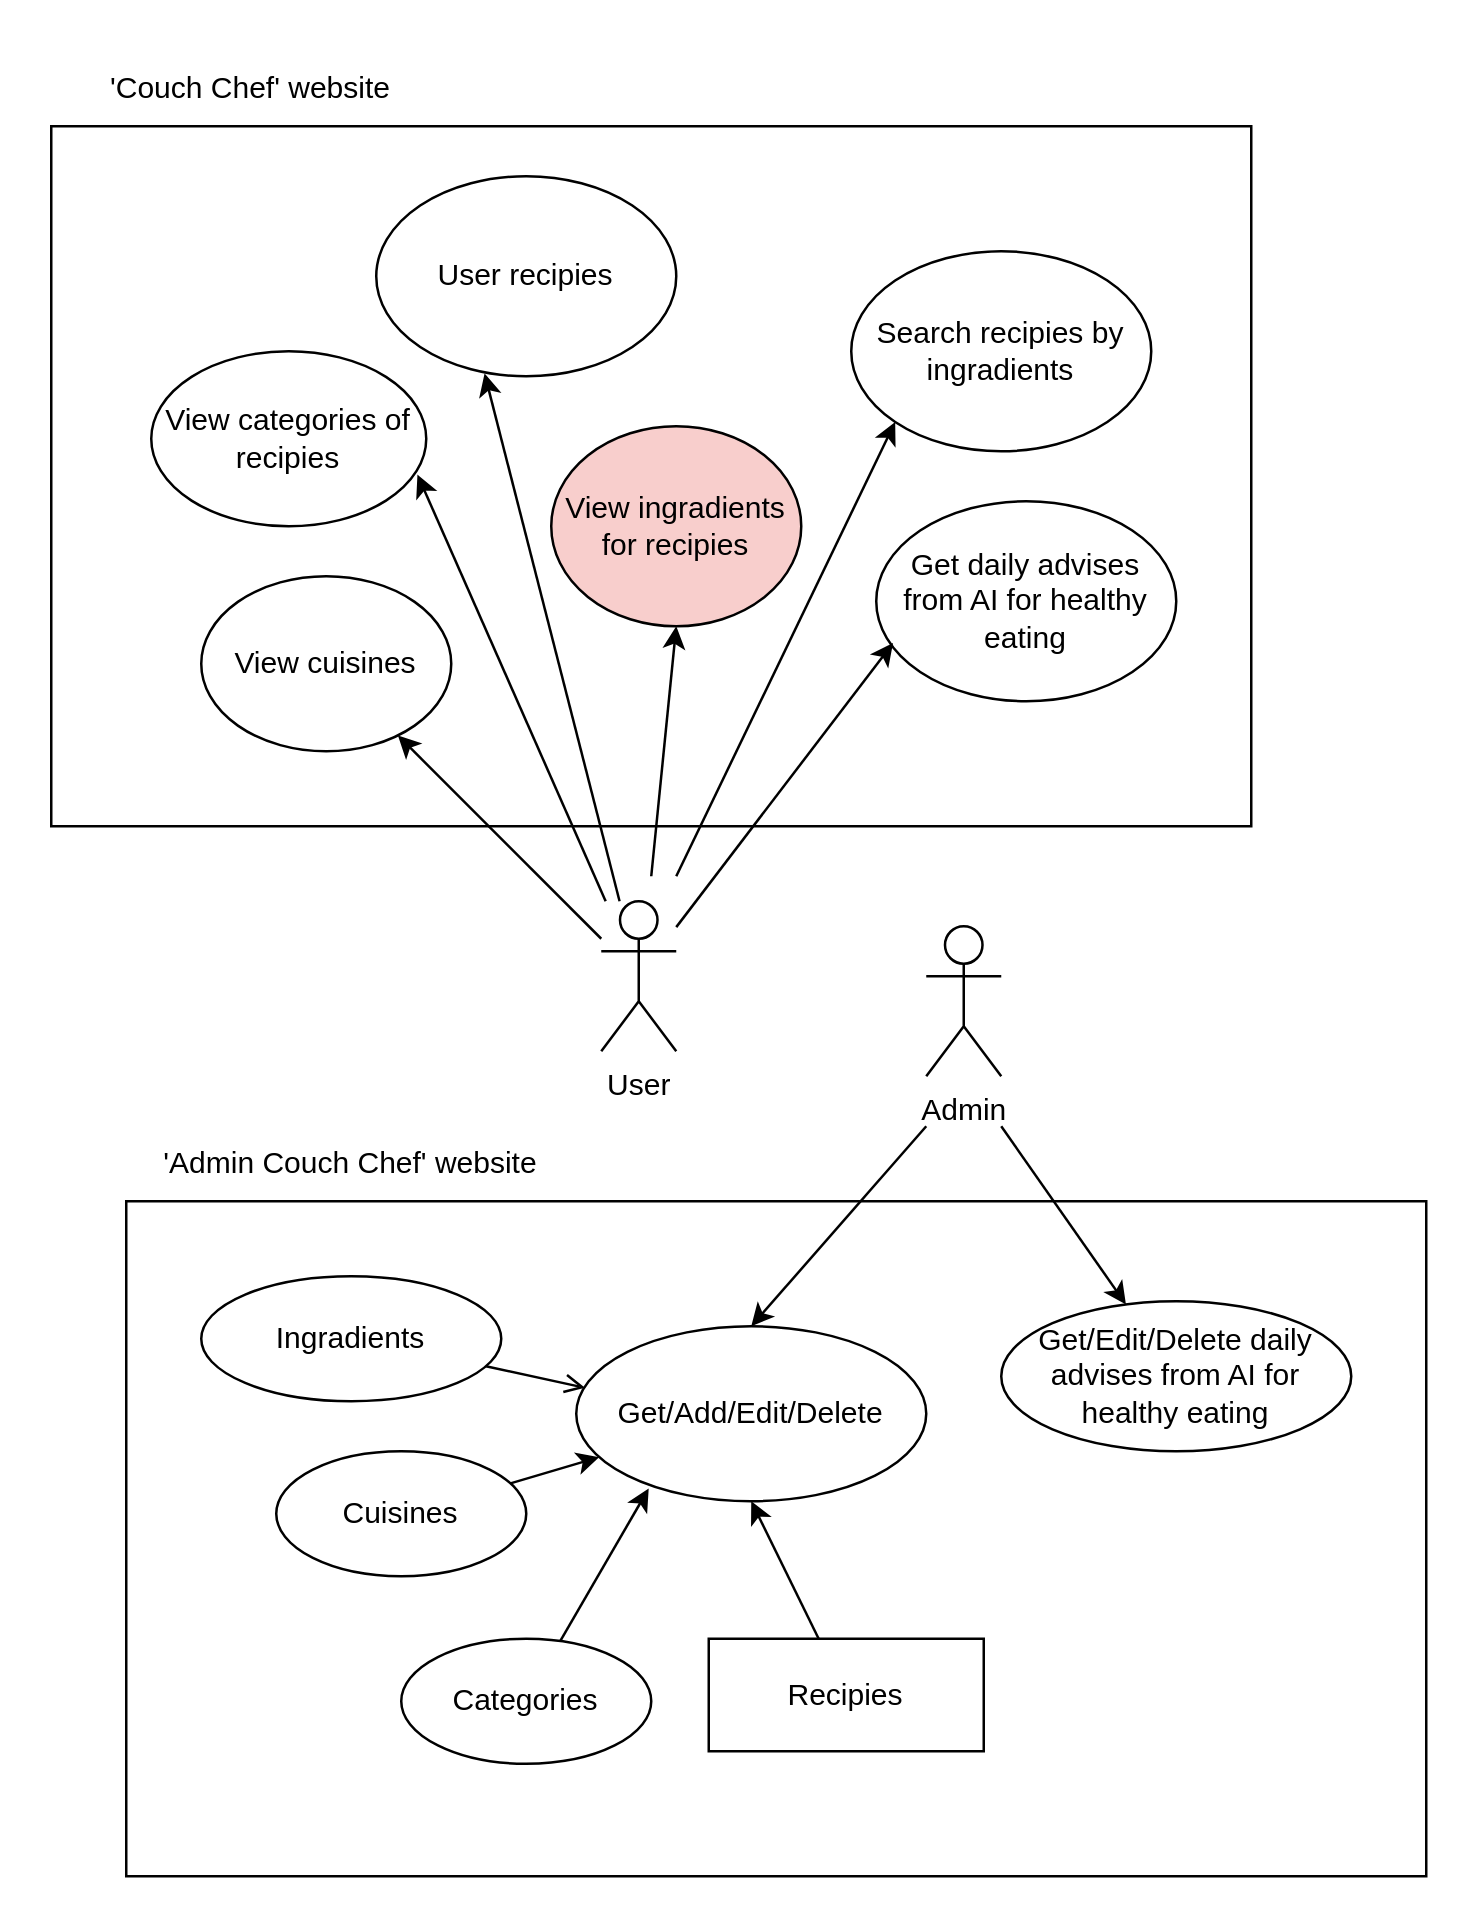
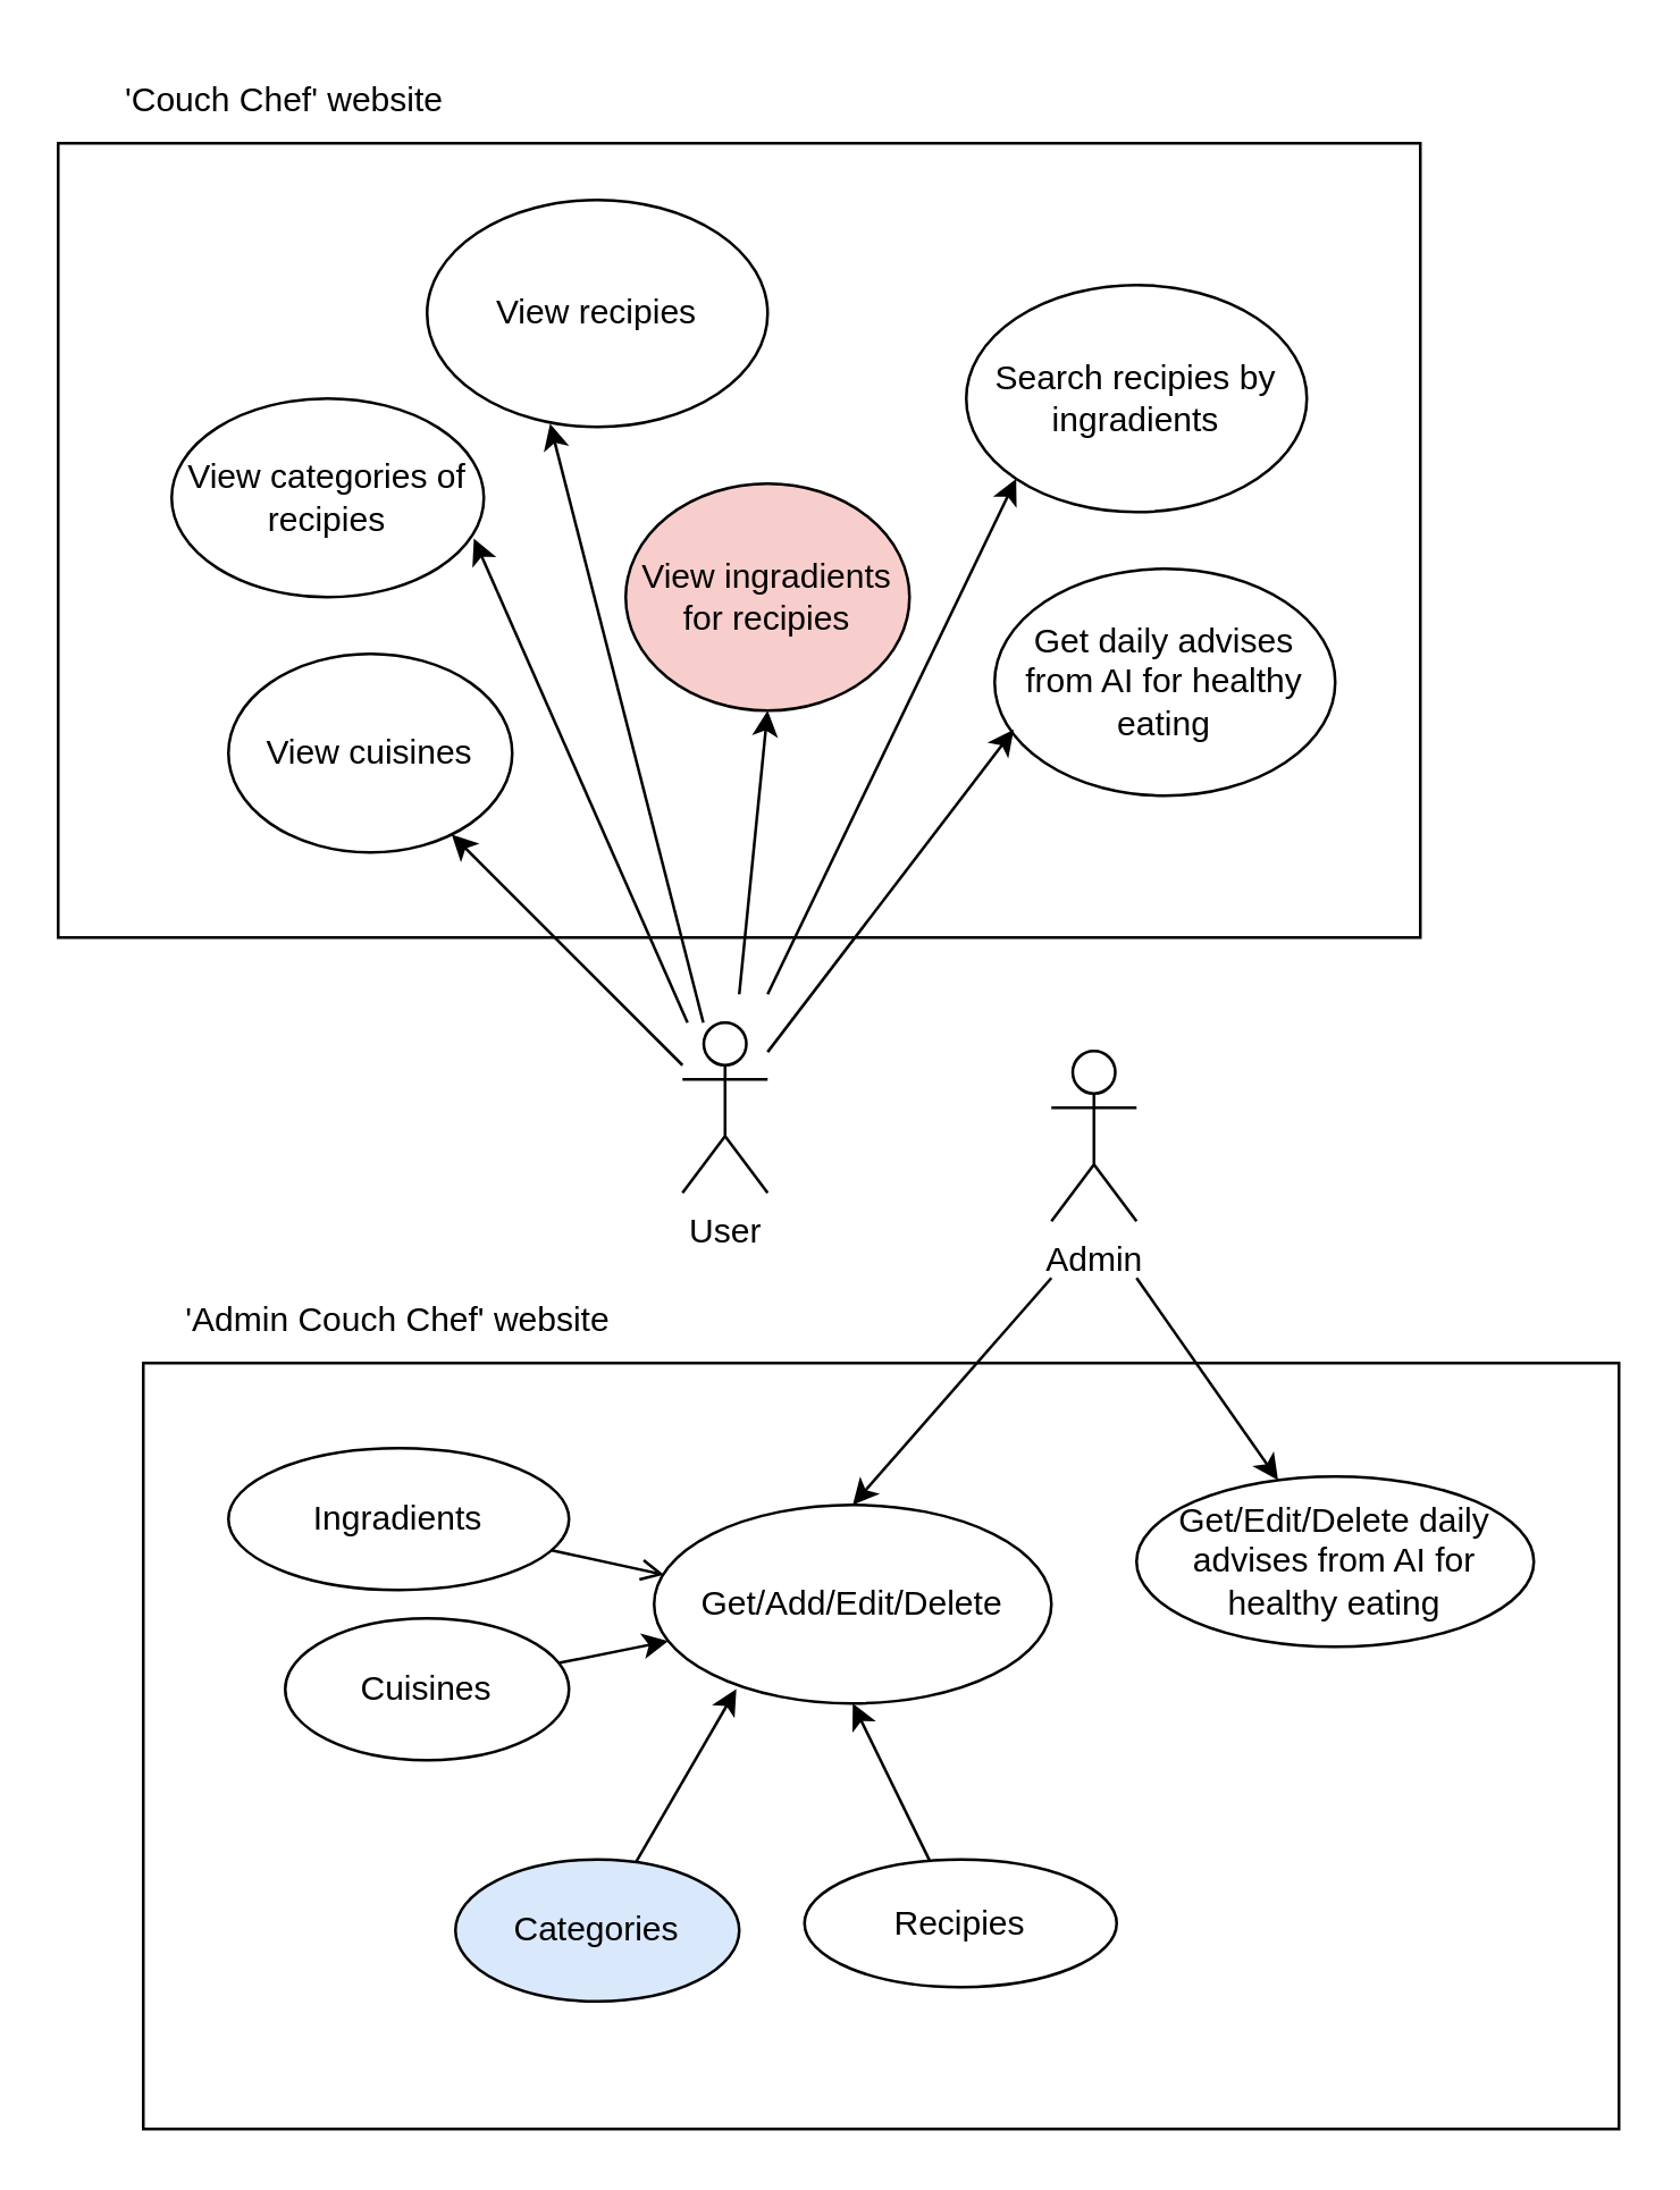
  <mxCell id="0" />
  <mxCell id="1" parent="0" />
  <mxCell id="2" value="" style="rounded=0;whiteSpace=wrap;html=1;" vertex="1" parent="1"><mxGeometry x="50" y="480" width="520" height="270" as="geometry" /></mxCell>
  <mxCell id="3" value="" style="rounded=0;whiteSpace=wrap;html=1;" vertex="1" parent="1"><mxGeometry x="20" y="50" width="480" height="280" as="geometry" /></mxCell>
  <mxCell id="4" style="rounded=0;orthogonalLoop=1;jettySize=auto;html=1;" edge="1" parent="1" source="5" target="6"><mxGeometry relative="1" as="geometry" /></mxCell>
  <mxCell id="5" value="User" style="shape=umlActor;verticalLabelPosition=bottom;verticalAlign=top;html=1;outlineConnect=0;" vertex="1" parent="1"><mxGeometry x="240" y="360" width="30" height="60" as="geometry" /></mxCell>
  <mxCell id="6" value="View cuisines" style="ellipse;whiteSpace=wrap;html=1;" vertex="1" parent="1"><mxGeometry x="80" y="230" width="100" height="70" as="geometry" /></mxCell>
  <mxCell id="7" value="View ingradients for recipies" style="ellipse;whiteSpace=wrap;html=1;fillColor=#f8cecc;" vertex="1" parent="1"><mxGeometry x="220" y="170" width="100" height="80" as="geometry" /></mxCell>
  <mxCell id="8" value="View categories of recipies" style="ellipse;whiteSpace=wrap;html=1;" vertex="1" parent="1"><mxGeometry x="60" y="140" width="110" height="70" as="geometry" /></mxCell>
  <mxCell id="9" value="Get daily advises from AI for healthy eating" style="ellipse;whiteSpace=wrap;html=1;" vertex="1" parent="1"><mxGeometry x="350" y="200" width="120" height="80" as="geometry" /></mxCell>
  <mxCell id="10" value="Search recipies by ingradients" style="ellipse;whiteSpace=wrap;html=1;" vertex="1" parent="1"><mxGeometry x="340" y="100" width="120" height="80" as="geometry" /></mxCell>
- <mxCell id="11" value="User recipies" style="ellipse;whiteSpace=wrap;html=1;" vertex="1" parent="1"><mxGeometry x="150" y="70" width="120" height="80" as="geometry" /></mxCell>
+ <mxCell id="11" value="View recipies" style="ellipse;whiteSpace=wrap;html=1;" vertex="1" parent="1"><mxGeometry x="150" y="70" width="120" height="80" as="geometry" /></mxCell>
  <mxCell id="12" value="" style="endArrow=classic;html=1;rounded=0;entryX=0.5;entryY=1;entryDx=0;entryDy=0;" edge="1" parent="1" target="7"><mxGeometry width="50" height="50" relative="1" as="geometry"><mxPoint x="260" y="350" as="sourcePoint" /><mxPoint x="360" y="180" as="targetPoint" /></mxGeometry></mxCell>
  <mxCell id="13" value="" style="endArrow=classic;html=1;rounded=0;entryX=0;entryY=1;entryDx=0;entryDy=0;" edge="1" parent="1" target="10"><mxGeometry width="50" height="50" relative="1" as="geometry"><mxPoint x="270" y="350" as="sourcePoint" /><mxPoint x="362" y="162" as="targetPoint" /></mxGeometry></mxCell>
  <mxCell id="14" value="" style="endArrow=classic;html=1;rounded=0;entryX=0.056;entryY=0.709;entryDx=0;entryDy=0;entryPerimeter=0;" edge="1" parent="1" source="5" target="9"><mxGeometry width="50" height="50" relative="1" as="geometry"><mxPoint x="280" y="220" as="sourcePoint" /><mxPoint x="372" y="172" as="targetPoint" /></mxGeometry></mxCell>
  <mxCell id="15" style="rounded=0;orthogonalLoop=1;jettySize=auto;html=1;entryX=0.361;entryY=0.986;entryDx=0;entryDy=0;entryPerimeter=0;" edge="1" parent="1" source="5" target="11"><mxGeometry relative="1" as="geometry"><mxPoint x="250" y="170" as="sourcePoint" /></mxGeometry></mxCell>
  <mxCell id="16" style="rounded=0;orthogonalLoop=1;jettySize=auto;html=1;entryX=0.968;entryY=0.705;entryDx=0;entryDy=0;entryPerimeter=0;" edge="1" parent="1" source="5" target="8"><mxGeometry relative="1" as="geometry"><mxPoint x="230" y="200" as="sourcePoint" /></mxGeometry></mxCell>
  <mxCell id="17" value="'Couch Chef' website" style="text;html=1;align=center;verticalAlign=middle;whiteSpace=wrap;rounded=0;" vertex="1" parent="1"><mxGeometry x="40" y="20" width="120" height="30" as="geometry" /></mxCell>
  <mxCell id="18" style="rounded=0;orthogonalLoop=1;jettySize=auto;html=1;" edge="1" parent="1" target="29"><mxGeometry relative="1" as="geometry"><mxPoint x="400" y="450" as="sourcePoint" /></mxGeometry></mxCell>
  <mxCell id="19" style="rounded=0;orthogonalLoop=1;jettySize=auto;html=1;entryX=0.5;entryY=0;entryDx=0;entryDy=0;" edge="1" parent="1" target="21"><mxGeometry relative="1" as="geometry"><mxPoint x="370" y="450" as="sourcePoint" /></mxGeometry></mxCell>
  <mxCell id="20" value="Admin" style="shape=umlActor;verticalLabelPosition=bottom;verticalAlign=top;html=1;outlineConnect=0;" vertex="1" parent="1"><mxGeometry x="370" y="370" width="30" height="60" as="geometry" /></mxCell>
  <mxCell id="21" value="Get/Add/Edit/Delete" style="ellipse;whiteSpace=wrap;html=1;" vertex="1" parent="1"><mxGeometry x="230" y="530" width="140" height="70" as="geometry" /></mxCell>
  <mxCell id="22" value="Ingradients" style="ellipse;whiteSpace=wrap;html=1;" vertex="1" parent="1"><mxGeometry x="80" y="510" width="120" height="50" as="geometry" /></mxCell>
  <mxCell id="23" style="rounded=0;orthogonalLoop=1;jettySize=auto;html=1;" edge="1" parent="1" source="24" target="21"><mxGeometry relative="1" as="geometry" /></mxCell>
- <mxCell id="24" value="Cuisines" style="ellipse;whiteSpace=wrap;html=1;" vertex="1" parent="1"><mxGeometry x="110" y="580" width="100" height="50" as="geometry" /></mxCell>
+ <mxCell id="24" value="Cuisines" style="ellipse;whiteSpace=wrap;html=1;" vertex="1" parent="1"><mxGeometry x="100" y="570" width="100" height="50" as="geometry" /></mxCell>
  <mxCell id="25" style="rounded=0;orthogonalLoop=1;jettySize=auto;html=1;entryX=0.207;entryY=0.927;entryDx=0;entryDy=0;entryPerimeter=0;" edge="1" parent="1" source="26" target="21"><mxGeometry relative="1" as="geometry" /></mxCell>
- <mxCell id="26" value="Categories" style="ellipse;whiteSpace=wrap;html=1;" vertex="1" parent="1"><mxGeometry x="160" y="655" width="100" height="50" as="geometry" /></mxCell>
+ <mxCell id="26" value="Categories" style="ellipse;whiteSpace=wrap;html=1;fillColor=#dae8fc;" vertex="1" parent="1"><mxGeometry x="160" y="655" width="100" height="50" as="geometry" /></mxCell>
  <mxCell id="27" style="rounded=0;orthogonalLoop=1;jettySize=auto;html=1;entryX=0.5;entryY=1;entryDx=0;entryDy=0;" edge="1" parent="1" source="28" target="21"><mxGeometry relative="1" as="geometry" /></mxCell>
- <mxCell id="28" value="Recipies" style="whiteSpace=wrap;html=1;rounded=0;" vertex="1" parent="1"><mxGeometry x="283" y="655" width="110" height="45" as="geometry" /></mxCell>
+ <mxCell id="28" value="Recipies" style="ellipse;whiteSpace=wrap;html=1;" vertex="1" parent="1"><mxGeometry x="283" y="655" width="110" height="45" as="geometry" /></mxCell>
  <mxCell id="29" value="Get/Edit/Delete daily advises from AI for healthy eating" style="ellipse;whiteSpace=wrap;html=1;" vertex="1" parent="1"><mxGeometry x="400" y="520" width="140" height="60" as="geometry" /></mxCell>
  <mxCell id="30" style="rounded=0;orthogonalLoop=1;jettySize=auto;html=1;entryX=0.025;entryY=0.352;entryDx=0;entryDy=0;entryPerimeter=0;endArrow=open;" edge="1" parent="1" source="22" target="21"><mxGeometry relative="1" as="geometry" /></mxCell>
  <mxCell id="31" value="'Admin Couch Chef' website" style="text;html=1;align=center;verticalAlign=middle;whiteSpace=wrap;rounded=0;" vertex="1" parent="1"><mxGeometry x="50" y="450" width="180" height="30" as="geometry" /></mxCell>
